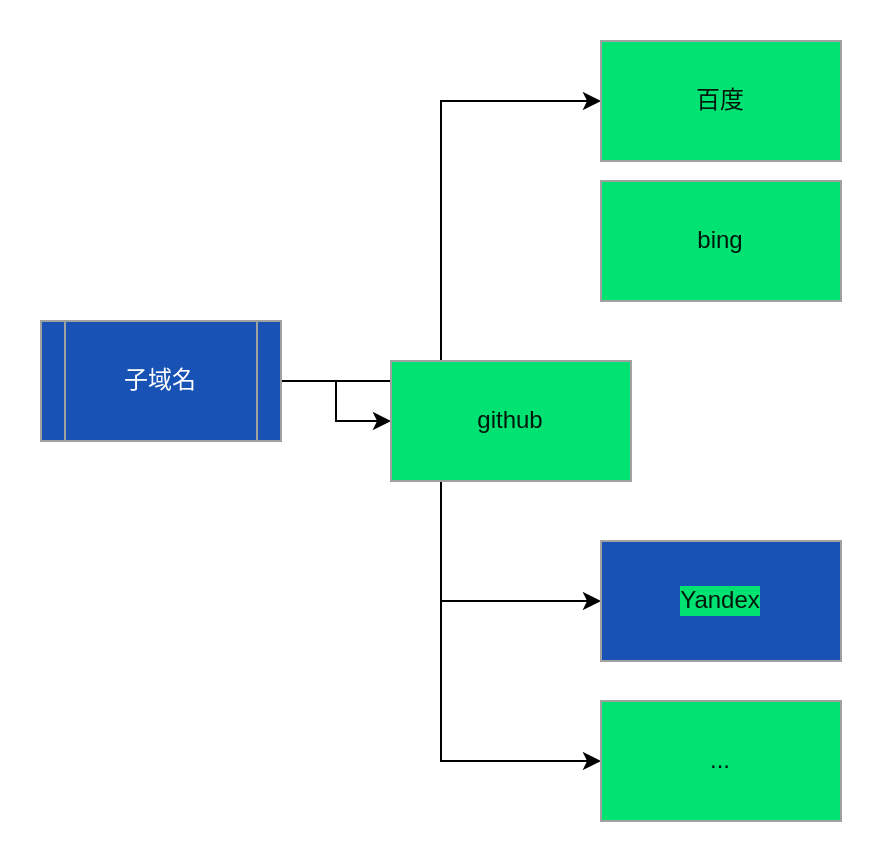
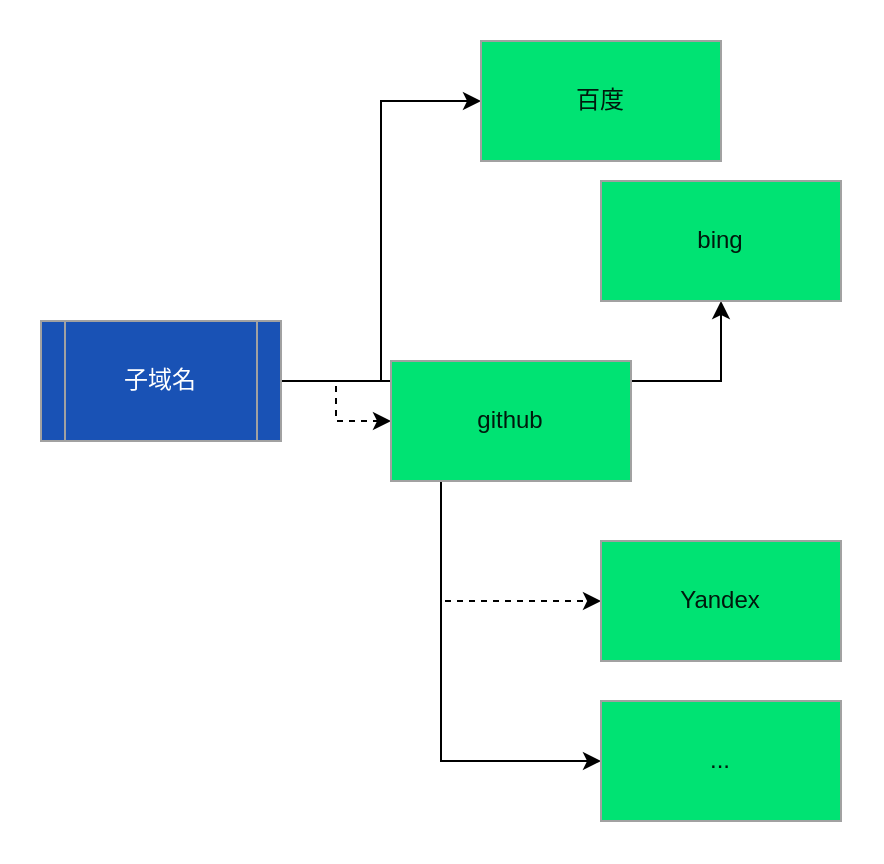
  <mxCell id="0" />
  <mxCell id="1" parent="0" />
  <mxCell id="2" style="edgeStyle=orthogonalEdgeStyle;rounded=0;orthogonalLoop=1;jettySize=auto;html=1;entryX=0;entryY=0.5;entryDx=0;entryDy=0;fontColor=#FFFFFF;" edge="1" parent="1" source="7" target="9"><mxGeometry relative="1" as="geometry" /></mxCell>
- <mxCell id="4" style="edgeStyle=orthogonalEdgeStyle;rounded=0;orthogonalLoop=1;jettySize=auto;html=1;entryX=0;entryY=0.5;entryDx=0;entryDy=0;fontColor=#FFFFFF;" edge="1" parent="1" source="7" target="11"><mxGeometry relative="1" as="geometry" /></mxCell>
- <mxCell id="5" style="edgeStyle=orthogonalEdgeStyle;rounded=0;orthogonalLoop=1;jettySize=auto;html=1;entryX=0;entryY=0.5;entryDx=0;entryDy=0;fontColor=#FFFFFF;" edge="1" parent="1" source="7" target="10"><mxGeometry relative="1" as="geometry" /></mxCell>
+ <mxCell id="3" style="edgeStyle=orthogonalEdgeStyle;rounded=0;orthogonalLoop=1;jettySize=auto;html=1;fontColor=#FFFFFF;" edge="1" parent="1" source="7" target="8"><mxGeometry relative="1" as="geometry" /></mxCell>
+ <mxCell id="4" style="edgeStyle=orthogonalEdgeStyle;rounded=0;orthogonalLoop=1;jettySize=auto;html=1;entryX=0;entryY=0.5;entryDx=0;entryDy=0;fontColor=#FFFFFF;dashed=1;" edge="1" parent="1" source="7" target="11"><mxGeometry relative="1" as="geometry" /></mxCell>
+ <mxCell id="5" style="edgeStyle=orthogonalEdgeStyle;rounded=0;orthogonalLoop=1;jettySize=auto;html=1;entryX=0;entryY=0.5;entryDx=0;entryDy=0;fontColor=#FFFFFF;dashed=1;" edge="1" parent="1" source="7" target="10"><mxGeometry relative="1" as="geometry" /></mxCell>
  <mxCell id="6" style="edgeStyle=orthogonalEdgeStyle;rounded=0;orthogonalLoop=1;jettySize=auto;html=1;entryX=0;entryY=0.5;entryDx=0;entryDy=0;fontColor=#FFFFFF;" edge="1" parent="1" source="7" target="12"><mxGeometry relative="1" as="geometry"><mxPoint x="300" y="380" as="targetPoint" /></mxGeometry></mxCell>
  <mxCell id="7" value="子域名" style="shape=process;whiteSpace=wrap;html=1;backgroundOutline=1;labelBackgroundColor=#1952B5;fontColor=#FFFFFF;strokeColor=#A1A1A1;fillColor=#1952B5;" vertex="1" parent="1"><mxGeometry x="20" y="160" width="120" height="60" as="geometry" /></mxCell>
  <mxCell id="8" value="bing" style="rounded=0;whiteSpace=wrap;html=1;labelBackgroundColor=#00E373;fontColor=#00190D;strokeColor=#A1A1A1;fillColor=#00E373;" vertex="1" parent="1"><mxGeometry x="300" y="90" width="120" height="60" as="geometry" /></mxCell>
- <mxCell id="9" value="百度" style="rounded=0;whiteSpace=wrap;html=1;labelBackgroundColor=#00E373;fontColor=#00190D;strokeColor=#A1A1A1;fillColor=#00E373;" vertex="1" parent="1"><mxGeometry x="300" y="20" width="120" height="60" as="geometry" /></mxCell>
- <mxCell id="10" value="Yandex" style="rounded=0;whiteSpace=wrap;html=1;labelBackgroundColor=#00E373;fontColor=#00190D;strokeColor=#A1A1A1;fillColor=#1952b5;" vertex="1" parent="1"><mxGeometry x="300" y="270" width="120" height="60" as="geometry" /></mxCell>
+ <mxCell id="9" value="百度" style="rounded=0;whiteSpace=wrap;html=1;labelBackgroundColor=#00E373;fontColor=#00190D;strokeColor=#A1A1A1;fillColor=#00E373;" vertex="1" parent="1"><mxGeometry x="240" y="20" width="120" height="60" as="geometry" /></mxCell>
+ <mxCell id="10" value="Yandex" style="rounded=0;whiteSpace=wrap;html=1;labelBackgroundColor=#00E373;fontColor=#00190D;strokeColor=#A1A1A1;fillColor=#00E373;" vertex="1" parent="1"><mxGeometry x="300" y="270" width="120" height="60" as="geometry" /></mxCell>
  <mxCell id="11" value="github" style="rounded=0;whiteSpace=wrap;html=1;labelBackgroundColor=#00E373;fontColor=#00190D;strokeColor=#A1A1A1;fillColor=#00E373;" vertex="1" parent="1"><mxGeometry x="195" y="180" width="120" height="60" as="geometry" /></mxCell>
  <mxCell id="12" value="..." style="rounded=0;whiteSpace=wrap;html=1;labelBackgroundColor=#00E373;fontColor=#00190D;strokeColor=#A1A1A1;fillColor=#00E373;" vertex="1" parent="1"><mxGeometry x="300" y="350" width="120" height="60" as="geometry" /></mxCell>
